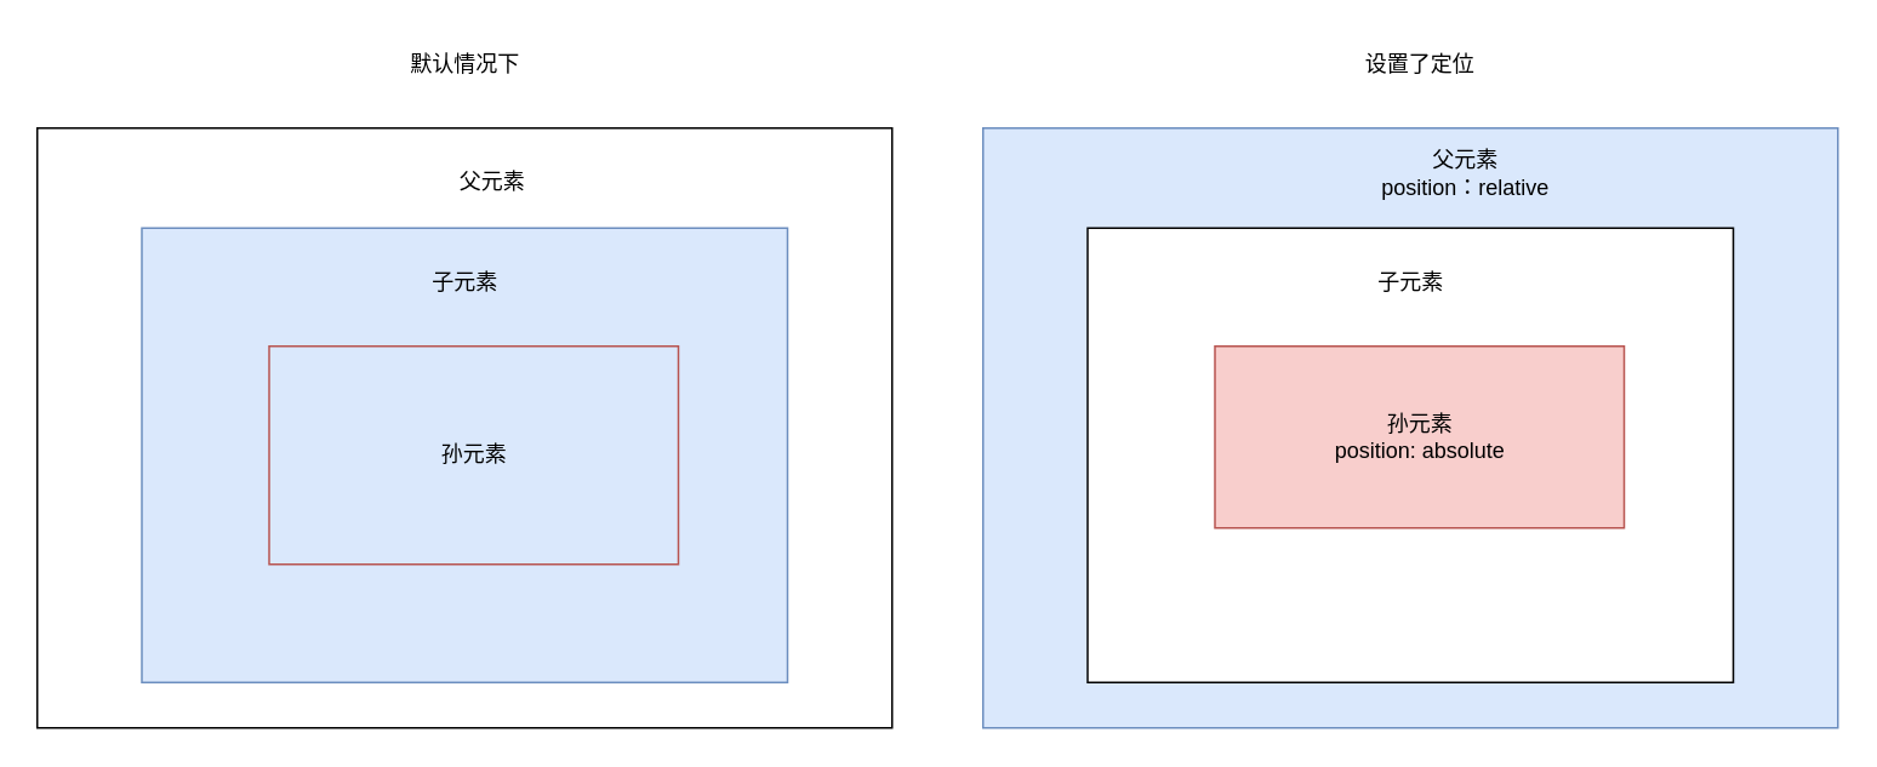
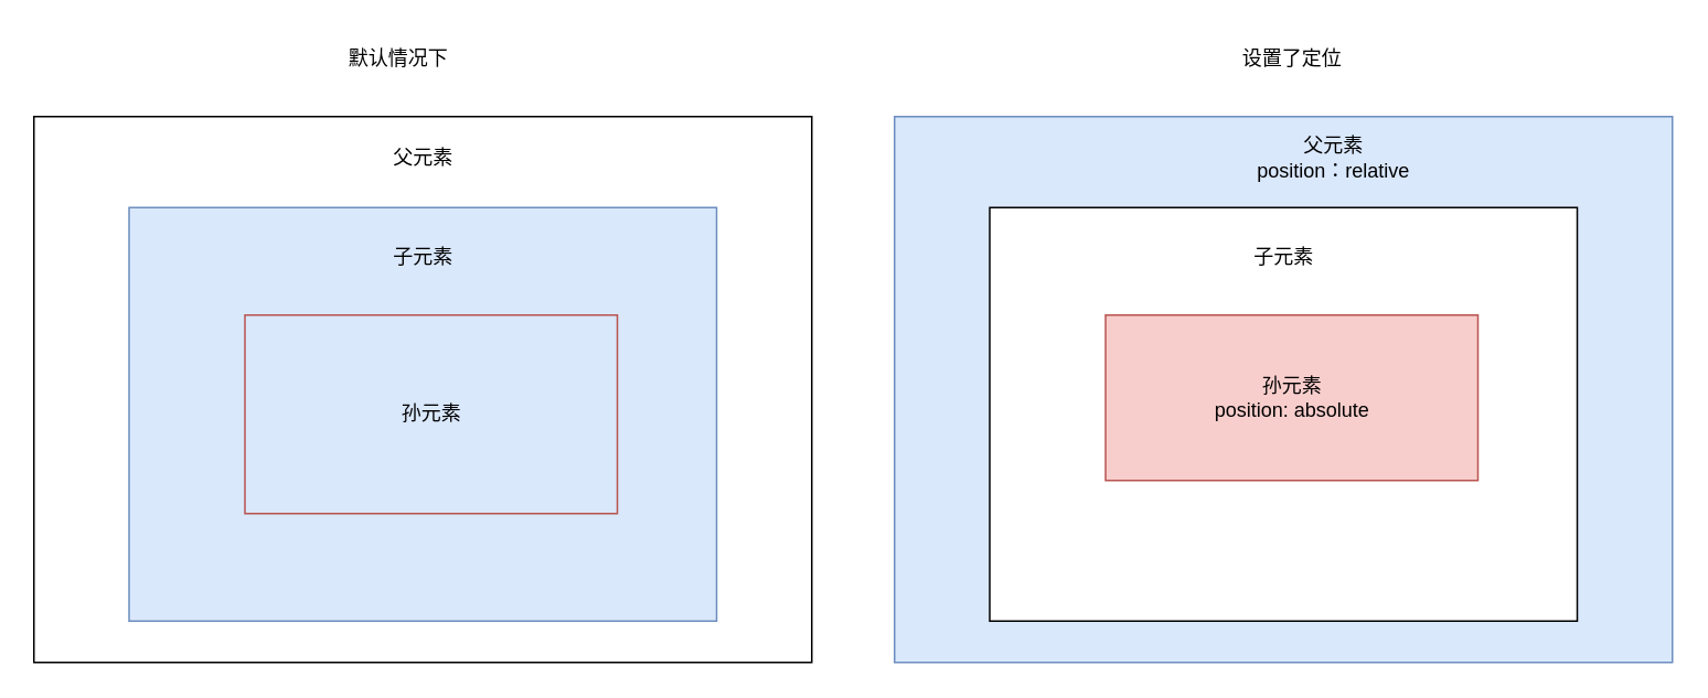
  <mxCell id="0" />
  <mxCell id="1" parent="0" />
  <mxCell id="2" value="" style="rounded=0;whiteSpace=wrap;html=1;" parent="1" vertex="1"><mxGeometry x="20" y="70" width="470" height="330" as="geometry" /></mxCell>
- <mxCell id="3" value="父元素" style="text;strokeColor=none;align=center;fillColor=none;html=1;verticalAlign=middle;whiteSpace=wrap;rounded=0;" vertex="1" parent="1"><mxGeometry x="212.5" y="85" width="115" height="30" as="geometry" /></mxCell>
+ <mxCell id="3" value="父元素" style="text;strokeColor=none;align=center;fillColor=none;html=1;verticalAlign=middle;whiteSpace=wrap;rounded=0;" vertex="1" parent="1"><mxGeometry x="197.5" y="80" width="115" height="30" as="geometry" /></mxCell>
  <mxCell id="4" value="" style="whiteSpace=wrap;html=1;fillColor=#dae8fc;strokeColor=#6c8ebf;" vertex="1" parent="1"><mxGeometry x="77.5" y="125" width="355" height="250" as="geometry" /></mxCell>
  <mxCell id="5" value="子元素" style="text;strokeColor=none;align=center;fillColor=none;html=1;verticalAlign=middle;whiteSpace=wrap;rounded=0;" vertex="1" parent="1"><mxGeometry x="202.5" y="140" width="105" height="30" as="geometry" /></mxCell>
  <mxCell id="6" value="孙元素" style="whiteSpace=wrap;html=1;fillColor=#dae8fc;strokeColor=#b85450;" vertex="1" parent="1"><mxGeometry x="147.5" y="190" width="225" height="120" as="geometry" /></mxCell>
  <mxCell id="7" value="" style="rounded=0;whiteSpace=wrap;html=1;fillColor=#dae8fc;strokeColor=#6c8ebf;" vertex="1" parent="1"><mxGeometry x="540" y="70" width="470" height="330" as="geometry" /></mxCell>
  <mxCell id="8" value="父元素&lt;br&gt;position：relative" style="text;strokeColor=none;align=center;fillColor=none;html=1;verticalAlign=middle;whiteSpace=wrap;rounded=0;" vertex="1" parent="1"><mxGeometry x="747.5" y="80" width="115" height="30" as="geometry" /></mxCell>
  <mxCell id="9" value="" style="whiteSpace=wrap;html=1;" vertex="1" parent="1"><mxGeometry x="597.5" y="125" width="355" height="250" as="geometry" /></mxCell>
  <mxCell id="10" value="子元素" style="text;strokeColor=none;align=center;fillColor=none;html=1;verticalAlign=middle;whiteSpace=wrap;rounded=0;" vertex="1" parent="1"><mxGeometry x="722.5" y="140" width="105" height="30" as="geometry" /></mxCell>
  <mxCell id="11" value="孙元素&lt;br&gt;position: absolute" style="whiteSpace=wrap;html=1;fillColor=#f8cecc;strokeColor=#b85450;" vertex="1" parent="1"><mxGeometry x="667.5" y="190" width="225" height="100" as="geometry" /></mxCell>
- <mxCell id="12" value="默认情况下" style="text;strokeColor=none;align=center;fillColor=none;html=1;verticalAlign=middle;whiteSpace=wrap;rounded=0;" vertex="1" parent="1"><mxGeometry x="197.5" y="20" width="115" height="30" as="geometry" /></mxCell>
+ <mxCell id="12" value="默认情况下" style="text;strokeColor=none;align=center;fillColor=none;html=1;verticalAlign=middle;whiteSpace=wrap;rounded=0;" vertex="1" parent="1"><mxGeometry x="182.5" y="20" width="115" height="30" as="geometry" /></mxCell>
  <mxCell id="13" value="设置了定位" style="text;strokeColor=none;align=center;fillColor=none;html=1;verticalAlign=middle;whiteSpace=wrap;rounded=0;" vertex="1" parent="1"><mxGeometry x="722.5" y="20" width="115" height="30" as="geometry" /></mxCell>
